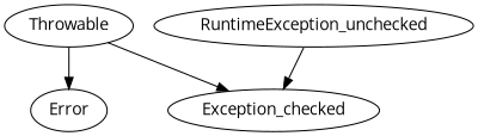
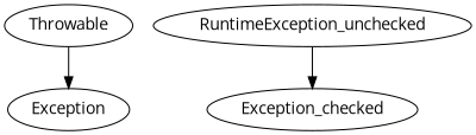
  digraph {
    fontname="Open Sans"
    node [fontname="Open Sans"]
    edge [fontname="Open Sans"]
    Throwable
-   Error
+   Error [label=Exception]
    Exception_checked
    RuntimeException_unchecked
    Throwable -> Error
-   Throwable -> Exception_checked
    RuntimeException_unchecked -> Exception_checked
  }
